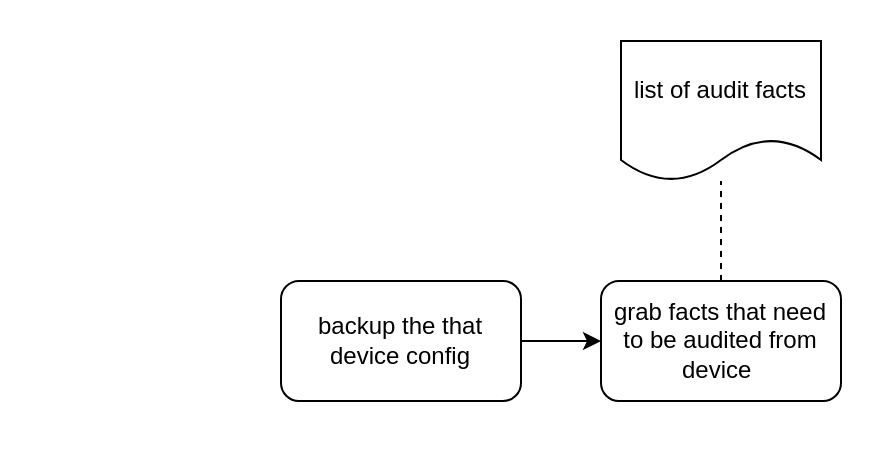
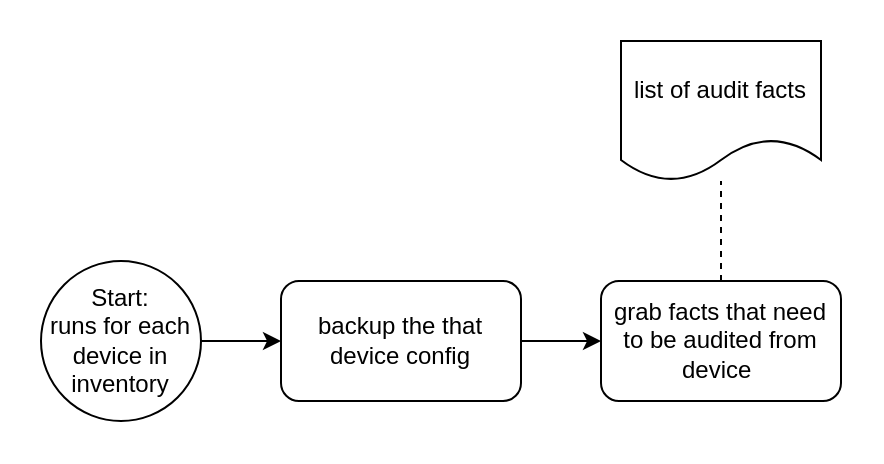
  <mxCell id="0" />
  <mxCell id="1" parent="0" />
+ <mxCell id="2" value="Start:&lt;br&gt;runs for each device in inventory" style="ellipse;whiteSpace=wrap;html=1;aspect=fixed;" vertex="1" parent="1"><mxGeometry x="20" y="130" width="80" height="80" as="geometry" /></mxCell>
+ <mxCell id="3" value="" style="endArrow=classic;html=1;" edge="1" parent="1" source="2" target="4"><mxGeometry width="50" height="50" relative="1" as="geometry"><mxPoint x="160" y="200" as="sourcePoint" /><mxPoint x="210" y="170" as="targetPoint" /></mxGeometry></mxCell>
  <mxCell id="4" value="backup the that device config" style="rounded=1;whiteSpace=wrap;html=1;" vertex="1" parent="1"><mxGeometry x="140" y="140" width="120" height="60" as="geometry" /></mxCell>
  <mxCell id="5" value="grab facts that need to be audited from device&amp;nbsp;" style="rounded=1;whiteSpace=wrap;html=1;" vertex="1" parent="1"><mxGeometry x="300" y="140" width="120" height="60" as="geometry" /></mxCell>
  <mxCell id="6" value="list of audit facts" style="shape=document;whiteSpace=wrap;html=1;boundedLbl=1;" vertex="1" parent="1"><mxGeometry x="310" y="20" width="100" height="70" as="geometry" /></mxCell>
  <mxCell id="7" value="" style="endArrow=none;dashed=1;html=1;" edge="1" parent="1" source="5" target="6"><mxGeometry width="50" height="50" relative="1" as="geometry"><mxPoint x="420" y="140" as="sourcePoint" /><mxPoint x="470" y="90" as="targetPoint" /></mxGeometry></mxCell>
  <mxCell id="8" value="" style="endArrow=classic;html=1;" edge="1" parent="1" source="4" target="5"><mxGeometry width="50" height="50" relative="1" as="geometry"><mxPoint x="310" y="220" as="sourcePoint" /><mxPoint x="380" y="220" as="targetPoint" /></mxGeometry></mxCell>
